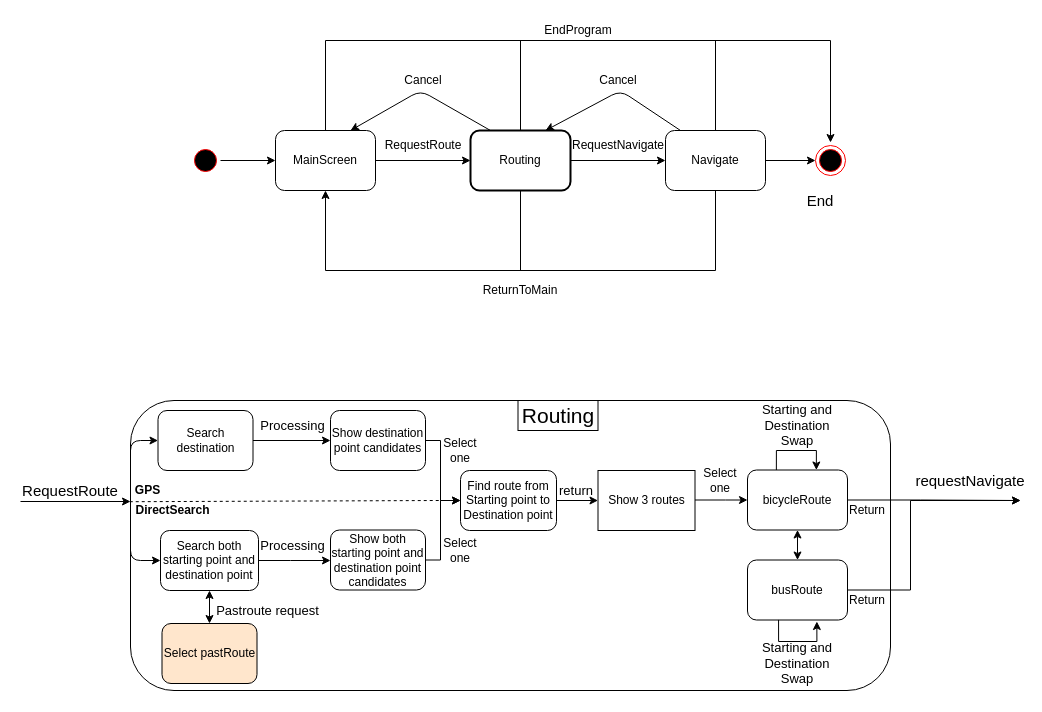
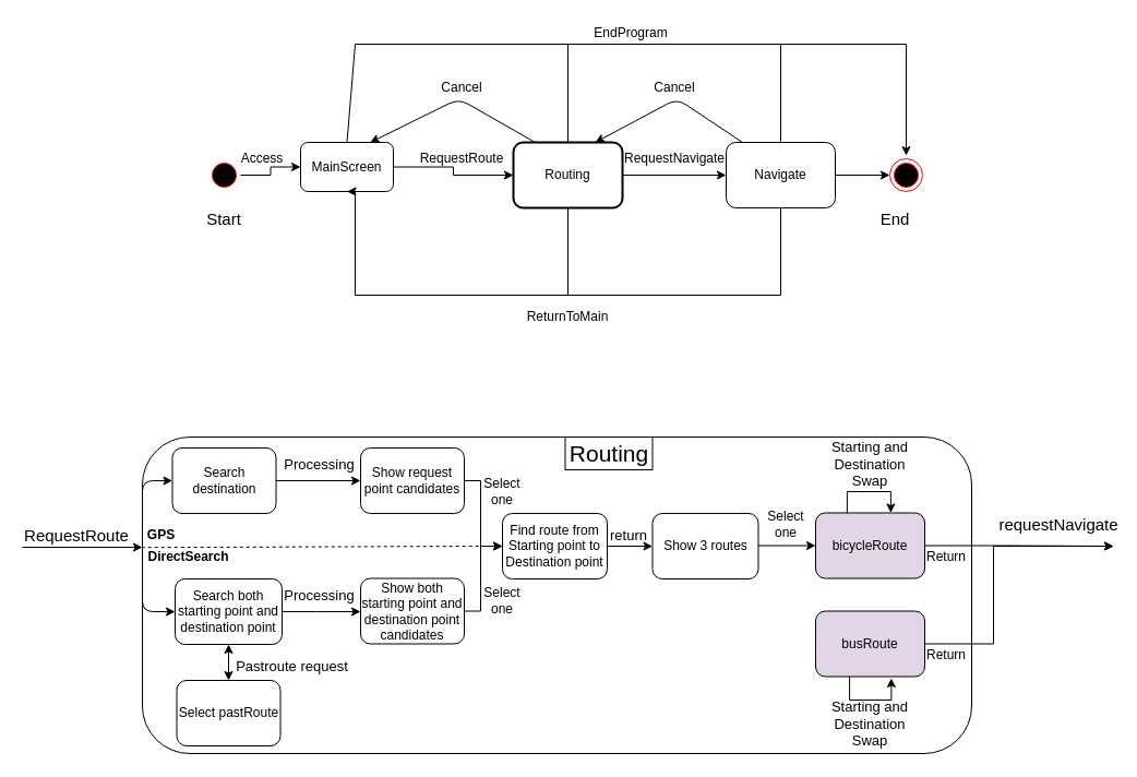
  <mxCell id="0" />
  <mxCell id="1" parent="0" />
  <mxCell id="2" value="" style="rounded=1;whiteSpace=wrap;html=1;" parent="1" vertex="1"><mxGeometry x="130" y="400" width="760" height="290" as="geometry" /></mxCell>
  <mxCell id="3" style="edgeStyle=orthogonalEdgeStyle;rounded=0;orthogonalLoop=1;jettySize=auto;html=1;entryX=0;entryY=0.5;entryDx=0;entryDy=0;" parent="1" source="4" target="6" edge="1"><mxGeometry relative="1" as="geometry"><mxPoint x="270" y="160" as="targetPoint" /></mxGeometry></mxCell>
  <mxCell id="4" value="" style="ellipse;html=1;shape=startState;fillColor=#000000;strokeColor=#ff0000;" parent="1" vertex="1"><mxGeometry x="190" y="145" width="30" height="30" as="geometry" /></mxCell>
  <mxCell id="5" style="edgeStyle=orthogonalEdgeStyle;rounded=0;orthogonalLoop=1;jettySize=auto;html=1;entryX=0;entryY=0.5;entryDx=0;entryDy=0;" parent="1" source="6" target="8" edge="1"><mxGeometry relative="1" as="geometry" /></mxCell>
- <mxCell id="6" value="MainScreen" style="rounded=1;whiteSpace=wrap;html=1;" parent="1" vertex="1"><mxGeometry x="275" y="130" width="100" height="60" as="geometry" /></mxCell>
+ <mxCell id="6" value="MainScreen" style="rounded=1;whiteSpace=wrap;html=1;" parent="1" vertex="1"><mxGeometry x="275" y="130" width="85" height="45" as="geometry" /></mxCell>
  <mxCell id="7" value="" style="edgeStyle=orthogonalEdgeStyle;rounded=0;orthogonalLoop=1;jettySize=auto;html=1;entryX=0;entryY=0.5;entryDx=0;entryDy=0;" parent="1" source="8" target="11" edge="1"><mxGeometry relative="1" as="geometry"><mxPoint x="590" y="160" as="targetPoint" /></mxGeometry></mxCell>
  <mxCell id="8" value="Routing" style="rounded=1;whiteSpace=wrap;html=1;strokeWidth=2;" parent="1" vertex="1"><mxGeometry x="470" y="130" width="100" height="60" as="geometry" /></mxCell>
  <mxCell id="9" value="" style="edgeStyle=orthogonalEdgeStyle;rounded=0;orthogonalLoop=1;jettySize=auto;html=1;entryX=0.5;entryY=1;entryDx=0;entryDy=0;" parent="1" source="11" target="6" edge="1"><mxGeometry relative="1" as="geometry"><mxPoint x="715" y="270" as="targetPoint" /><Array as="points"><mxPoint x="715" y="270" /><mxPoint x="325" y="270" /></Array></mxGeometry></mxCell>
  <mxCell id="10" style="edgeStyle=orthogonalEdgeStyle;rounded=0;orthogonalLoop=1;jettySize=auto;html=1;entryX=0;entryY=0.5;entryDx=0;entryDy=0;" parent="1" source="11" target="13" edge="1"><mxGeometry relative="1" as="geometry" /></mxCell>
  <mxCell id="11" value="Navigate" style="rounded=1;whiteSpace=wrap;html=1;" parent="1" vertex="1"><mxGeometry x="665" y="130" width="100" height="60" as="geometry" /></mxCell>
  <mxCell id="12" value="" style="endArrow=classic;html=1;" parent="1" edge="1"><mxGeometry width="50" height="50" relative="1" as="geometry"><mxPoint x="20" y="501" as="sourcePoint" /><mxPoint x="130" y="501" as="targetPoint" /></mxGeometry></mxCell>
  <mxCell id="13" value="" style="ellipse;html=1;shape=endState;fillColor=#000000;strokeColor=#ff0000;" parent="1" vertex="1"><mxGeometry x="815" y="145" width="30" height="30" as="geometry" /></mxCell>
  <mxCell id="14" value="" style="edgeStyle=orthogonalEdgeStyle;rounded=0;orthogonalLoop=1;jettySize=auto;html=1;fontSize=12;" edge="1" parent="1" source="15" target="67"><mxGeometry relative="1" as="geometry" /></mxCell>
  <mxCell id="15" value="Search destination" style="rounded=1;whiteSpace=wrap;html=1;" parent="1" vertex="1"><mxGeometry x="157.5" y="410" width="95" height="60" as="geometry" /></mxCell>
  <mxCell id="16" value="" style="edgeStyle=orthogonalEdgeStyle;rounded=0;orthogonalLoop=1;jettySize=auto;html=1;entryX=0;entryY=0.5;entryDx=0;entryDy=0;" parent="1" source="17" target="59" edge="1"><mxGeometry relative="1" as="geometry"><mxPoint x="580" y="439.5" as="targetPoint" /></mxGeometry></mxCell>
  <mxCell id="17" value="Find route from Starting point to Destination point" style="rounded=1;whiteSpace=wrap;html=1;" parent="1" vertex="1"><mxGeometry x="460" y="470" width="96" height="60" as="geometry" /></mxCell>
  <mxCell id="18" value="" style="edgeStyle=orthogonalEdgeStyle;rounded=0;orthogonalLoop=1;jettySize=auto;html=1;fontSize=12;" edge="1" parent="1" source="19" target="65"><mxGeometry relative="1" as="geometry"><Array as="points"><mxPoint x="290" y="560" /><mxPoint x="290" y="560" /></Array></mxGeometry></mxCell>
  <mxCell id="19" value="Search both starting point and destination point" style="rounded=1;whiteSpace=wrap;html=1;" parent="1" vertex="1"><mxGeometry y="530" width="98" height="60" as="geometry" x="160" /></mxCell>
  <mxCell id="20" value="GPS" style="text;html=1;strokeColor=none;fillColor=none;align=center;verticalAlign=middle;whiteSpace=wrap;rounded=0;fontStyle=1" parent="1" vertex="1"><mxGeometry x="105" y="480" width="85" height="20" as="geometry" /></mxCell>
  <mxCell id="21" value="" style="endArrow=none;dashed=1;html=1;exitX=-0.001;exitY=0.349;exitDx=0;exitDy=0;exitPerimeter=0;" parent="1" edge="1" source="2"><mxGeometry width="50" height="50" relative="1" as="geometry"><mxPoint x="170" y="500" as="sourcePoint" /><mxPoint x="440" y="500" as="targetPoint" /></mxGeometry></mxCell>
  <mxCell id="22" value="" style="endArrow=classic;html=1;entryX=0;entryY=0.5;entryDx=0;entryDy=0;exitX=0;exitY=0.348;exitDx=0;exitDy=0;exitPerimeter=0;" parent="1" target="19" edge="1" source="2"><mxGeometry width="50" height="50" relative="1" as="geometry"><mxPoint x="170" y="500" as="sourcePoint" /><mxPoint x="285.5" y="590" as="targetPoint" /><Array as="points"><mxPoint x="130" y="560" /></Array></mxGeometry></mxCell>
+ <mxCell id="23" value="Access" style="text;html=1;strokeColor=none;fillColor=none;align=center;verticalAlign=middle;whiteSpace=wrap;rounded=0;" parent="1" vertex="1"><mxGeometry x="220" y="135" width="40" height="20" as="geometry" /></mxCell>
  <mxCell id="24" value="RequestRoute" style="text;html=1;strokeColor=none;fillColor=none;align=center;verticalAlign=middle;whiteSpace=wrap;rounded=0;" parent="1" vertex="1"><mxGeometry x="402.5" y="135" width="40" height="20" as="geometry" /></mxCell>
  <mxCell id="25" value="" style="endArrow=none;html=1;entryX=0.5;entryY=1;entryDx=0;entryDy=0;" parent="1" target="8" edge="1"><mxGeometry width="50" height="50" relative="1" as="geometry"><mxPoint x="520" y="270" as="sourcePoint" /><mxPoint x="525" y="190" as="targetPoint" /></mxGeometry></mxCell>
  <mxCell id="26" value="RequestNavigate" style="text;html=1;strokeColor=none;fillColor=none;align=center;verticalAlign=middle;whiteSpace=wrap;rounded=0;" parent="1" vertex="1"><mxGeometry x="597.5" y="135" width="40" height="20" as="geometry" /></mxCell>
  <mxCell id="27" value="ReturnToMain" style="text;html=1;strokeColor=none;fillColor=none;align=center;verticalAlign=middle;whiteSpace=wrap;rounded=0;" parent="1" vertex="1"><mxGeometry x="500" y="280" width="40" height="20" as="geometry" /></mxCell>
  <mxCell id="28" value="Cancel" style="text;html=1;strokeColor=none;fillColor=none;align=center;verticalAlign=middle;whiteSpace=wrap;rounded=0;" parent="1" vertex="1"><mxGeometry x="597.5" y="70" width="40" height="20" as="geometry" /></mxCell>
  <mxCell id="29" value="" style="endArrow=none;html=1;exitX=0.5;exitY=0;exitDx=0;exitDy=0;" parent="1" source="6" edge="1"><mxGeometry width="50" height="50" relative="1" as="geometry"><mxPoint x="300" y="70" as="sourcePoint" /><mxPoint x="325" y="40" as="targetPoint" /></mxGeometry></mxCell>
  <mxCell id="30" value="" style="endArrow=none;html=1;exitX=0.5;exitY=0;exitDx=0;exitDy=0;" parent="1" source="8" edge="1"><mxGeometry width="50" height="50" relative="1" as="geometry"><mxPoint x="510" y="115" as="sourcePoint" /><mxPoint x="520" y="40" as="targetPoint" /></mxGeometry></mxCell>
  <mxCell id="31" value="" style="endArrow=none;html=1;" parent="1" edge="1"><mxGeometry width="50" height="50" relative="1" as="geometry"><mxPoint x="325" y="40" as="sourcePoint" /><mxPoint x="830" y="40" as="targetPoint" /></mxGeometry></mxCell>
  <mxCell id="32" value="" style="endArrow=none;html=1;" parent="1" edge="1"><mxGeometry width="50" height="50" relative="1" as="geometry"><mxPoint x="715" y="130" as="sourcePoint" /><mxPoint x="715" y="40" as="targetPoint" /></mxGeometry></mxCell>
  <mxCell id="33" value="" style="endArrow=classic;html=1;" parent="1" edge="1"><mxGeometry width="50" height="50" relative="1" as="geometry"><mxPoint x="830" y="40" as="sourcePoint" /><mxPoint x="830" y="142" as="targetPoint" /></mxGeometry></mxCell>
  <mxCell id="34" value="EndProgram" style="text;html=1;strokeColor=none;fillColor=none;align=center;verticalAlign=middle;whiteSpace=wrap;rounded=0;" parent="1" vertex="1"><mxGeometry x="557.5" width="40" height="20" as="geometry" y="20" /></mxCell>
  <mxCell id="35" style="edgeStyle=orthogonalEdgeStyle;rounded=0;orthogonalLoop=1;jettySize=auto;html=1;fontSize=15;" parent="1" source="37" edge="1"><mxGeometry relative="1" as="geometry"><mxPoint x="1020" y="500" as="targetPoint" /><Array as="points"><mxPoint x="920" y="500" /><mxPoint x="920" y="500" /></Array></mxGeometry></mxCell>
  <mxCell id="36" value="" style="edgeStyle=orthogonalEdgeStyle;rounded=0;orthogonalLoop=1;jettySize=auto;html=1;fontSize=13;" parent="1" edge="1"><mxGeometry relative="1" as="geometry"><mxPoint x="815.857" y="469.5" as="targetPoint" /><Array as="points"><mxPoint x="776" y="450" /><mxPoint x="816" y="450" /></Array><mxPoint x="775.857" y="469.5" as="sourcePoint" /></mxGeometry></mxCell>
- <mxCell id="37" value="bicycleRoute" style="rounded=1;whiteSpace=wrap;html=1;" parent="1" vertex="1"><mxGeometry x="747" y="469.5" width="100" height="60" as="geometry" /></mxCell>
+ <mxCell id="37" value="bicycleRoute" style="rounded=1;whiteSpace=wrap;html=1;fillColor=#e1d5e7;" parent="1" vertex="1"><mxGeometry x="747" y="469.5" width="100" height="60" as="geometry" /></mxCell>
  <mxCell id="38" style="edgeStyle=orthogonalEdgeStyle;rounded=0;orthogonalLoop=1;jettySize=auto;html=1;fontSize=15;exitX=1;exitY=0.5;exitDx=0;exitDy=0;" parent="1" source="39" edge="1"><mxGeometry relative="1" as="geometry"><mxPoint x="1020" y="500" as="targetPoint" /><mxPoint x="870" y="589.857" as="sourcePoint" /><Array as="points"><mxPoint x="910" y="590" /><mxPoint x="910" y="500" /></Array></mxGeometry></mxCell>
- <mxCell id="39" value="busRoute" style="rounded=1;whiteSpace=wrap;html=1;" parent="1" vertex="1"><mxGeometry x="747" y="559.5" width="100" height="60" as="geometry" /></mxCell>
- <mxCell id="40" value="" style="endArrow=classic;startArrow=classic;html=1;fontSize=15;entryX=0.5;entryY=1;entryDx=0;entryDy=0;exitX=0.5;exitY=0;exitDx=0;exitDy=0;" parent="1" source="39" target="37" edge="1"><mxGeometry width="50" height="50" relative="1" as="geometry"><mxPoint x="770" y="585" as="sourcePoint" /><mxPoint x="820" y="535" as="targetPoint" /></mxGeometry></mxCell>
+ <mxCell id="39" value="busRoute" style="rounded=1;whiteSpace=wrap;html=1;fillColor=#e1d5e7;" parent="1" vertex="1"><mxGeometry x="747" y="559.5" width="100" height="60" as="geometry" /></mxCell>
  <mxCell id="41" value="Select one" style="text;html=1;strokeColor=none;fillColor=none;align=center;verticalAlign=middle;whiteSpace=wrap;rounded=0;fontSize=12;direction=south;" parent="1" vertex="1"><mxGeometry x="710" y="460" width="20" height="40" as="geometry" /></mxCell>
  <mxCell id="42" value="requestNavigate" style="text;html=1;strokeColor=none;fillColor=none;align=center;verticalAlign=middle;whiteSpace=wrap;rounded=0;fontSize=15;" parent="1" vertex="1"><mxGeometry x="950" y="469.5" width="40" height="20" as="geometry" /></mxCell>
  <mxCell id="43" value="RequestRoute" style="text;html=1;strokeColor=none;fillColor=none;align=center;verticalAlign=middle;whiteSpace=wrap;rounded=0;fontSize=15;" parent="1" vertex="1"><mxGeometry x="50" y="480" width="40" height="20" as="geometry" /></mxCell>
+ <mxCell id="44" value="Start" style="text;html=1;strokeColor=none;fillColor=none;align=center;verticalAlign=middle;whiteSpace=wrap;rounded=0;fontSize=15;" parent="1" vertex="1"><mxGeometry x="185" y="190" width="40" height="20" as="geometry" /></mxCell>
  <mxCell id="45" value="End" style="text;html=1;strokeColor=none;fillColor=none;align=center;verticalAlign=middle;whiteSpace=wrap;rounded=0;fontSize=15;" parent="1" vertex="1"><mxGeometry x="800" y="190" width="40" height="20" as="geometry" /></mxCell>
  <mxCell id="46" value="" style="rounded=0;whiteSpace=wrap;html=1;strokeWidth=1;fontSize=15;" parent="1" vertex="1"><mxGeometry x="517.5" y="400" width="80" height="30" as="geometry" /></mxCell>
  <mxCell id="47" value="Routing" style="text;html=1;strokeColor=none;fillColor=none;align=center;verticalAlign=middle;whiteSpace=wrap;rounded=0;fontSize=21;" parent="1" vertex="1"><mxGeometry x="537.5" y="405" width="40" height="20" as="geometry" /></mxCell>
- <mxCell id="48" value="Select pastRoute" style="rounded=1;whiteSpace=wrap;html=1;fillColor=#ffe6cc;" parent="1" vertex="1"><mxGeometry x="161.5" y="623" width="95" height="60" as="geometry" /></mxCell>
+ <mxCell id="48" value="Select pastRoute" style="rounded=1;whiteSpace=wrap;html=1;" parent="1" vertex="1"><mxGeometry x="161.5" y="623" width="95" height="60" as="geometry" /></mxCell>
  <mxCell id="49" value="Select one" style="text;html=1;strokeColor=none;fillColor=none;align=center;verticalAlign=middle;whiteSpace=wrap;rounded=0;fontSize=12;" parent="1" vertex="1"><mxGeometry x="440" y="440" width="40" height="20" as="geometry" /></mxCell>
  <mxCell id="50" value="return&lt;span style=&quot;font-family: &amp;#34;helvetica&amp;#34; , &amp;#34;arial&amp;#34; , sans-serif ; font-size: 0px ; white-space: nowrap&quot;&gt;%3CmxGraphModel%3E%3Croot%3E%3CmxCell%20id%3D%220%22%2F%3E%3CmxCell%20id%3D%221%22%20parent%3D%220%22%2F%3E%3CmxCell%20id%3D%222%22%20value%3D%22selectDstn()%22%20style%3D%22rounded%3D1%3BwhiteSpace%3Dwrap%3Bhtml%3D1%3B%22%20vertex%3D%221%22%20parent%3D%221%22%3E%3CmxGeometry%20x%3D%22160%22%20y%3D%22669.5%22%20width%3D%22100%22%20height%3D%2260%22%20as%3D%22geometry%22%2F%3E%3C%2FmxCell%3E%3C%2Froot%3E%3C%2FmxGraphModel%3E&lt;/span&gt;" style="text;html=1;strokeColor=none;fillColor=none;align=center;verticalAlign=middle;whiteSpace=wrap;rounded=0;fontSize=13;" parent="1" vertex="1"><mxGeometry x="556" y="479.5" width="40" height="20" as="geometry" /></mxCell>
  <mxCell id="51" value="Pastroute request" style="text;html=1;strokeColor=none;fillColor=none;align=center;verticalAlign=middle;whiteSpace=wrap;rounded=0;fontSize=13;" parent="1" vertex="1"><mxGeometry x="205" y="600" width="125" height="20" as="geometry" /></mxCell>
  <mxCell id="52" value="" style="endArrow=classic;html=1;entryX=0.75;entryY=0;entryDx=0;entryDy=0;" parent="1" target="6" edge="1"><mxGeometry width="50" height="50" relative="1" as="geometry"><mxPoint x="490" y="130" as="sourcePoint" /><mxPoint x="540" y="80" as="targetPoint" /><Array as="points"><mxPoint x="420" y="90" /></Array></mxGeometry></mxCell>
  <mxCell id="53" value="" style="endArrow=classic;html=1;entryX=0.75;entryY=0;entryDx=0;entryDy=0;exitX=0.15;exitY=0;exitDx=0;exitDy=0;exitPerimeter=0;" parent="1" source="11" target="8" edge="1"><mxGeometry width="50" height="50" relative="1" as="geometry"><mxPoint x="693.5" y="130" as="sourcePoint" /><mxPoint x="743.5" y="80" as="targetPoint" /><Array as="points"><mxPoint x="620" y="90" /></Array></mxGeometry></mxCell>
  <mxCell id="54" value="Cancel" style="text;html=1;strokeColor=none;fillColor=none;align=center;verticalAlign=middle;whiteSpace=wrap;rounded=0;" parent="1" vertex="1"><mxGeometry x="402.5" y="70" width="40" height="20" as="geometry" /></mxCell>
  <mxCell id="55" value="Starting and Destination Swap" style="text;html=1;strokeColor=none;fillColor=none;align=center;verticalAlign=middle;whiteSpace=wrap;rounded=0;fontSize=13;" parent="1" vertex="1"><mxGeometry x="760" y="653" width="74" height="20" as="geometry" /></mxCell>
  <mxCell id="56" value="" style="edgeStyle=orthogonalEdgeStyle;rounded=0;orthogonalLoop=1;jettySize=auto;html=1;fontSize=13;exitX=0.316;exitY=0.974;exitDx=0;exitDy=0;exitPerimeter=0;" parent="1" edge="1"><mxGeometry relative="1" as="geometry"><mxPoint x="778.071" y="619.429" as="sourcePoint" /><mxPoint x="816.357" y="621" as="targetPoint" /><Array as="points"><mxPoint x="778.5" y="641" /><mxPoint x="816.5" y="641" /></Array></mxGeometry></mxCell>
  <mxCell id="57" value="Starting and Destination Swap" style="text;html=1;strokeColor=none;fillColor=none;align=center;verticalAlign=middle;whiteSpace=wrap;rounded=0;fontSize=13;" parent="1" vertex="1"><mxGeometry x="760" y="415" width="74" height="20" as="geometry" /></mxCell>
  <mxCell id="58" style="edgeStyle=orthogonalEdgeStyle;rounded=0;orthogonalLoop=1;jettySize=auto;html=1;entryX=0;entryY=0.5;entryDx=0;entryDy=0;" parent="1" source="59" target="37" edge="1"><mxGeometry relative="1" as="geometry"><Array as="points"><mxPoint x="725" y="500" /></Array></mxGeometry></mxCell>
- <mxCell id="59" value="Show 3 routes" style="whiteSpace=wrap;html=1;rounded=0;" parent="1" vertex="1"><mxGeometry x="597.5" y="470" width="97" height="60" as="geometry" /></mxCell>
+ <mxCell id="59" value="Show 3 routes" style="rounded=1;whiteSpace=wrap;html=1;" parent="1" vertex="1"><mxGeometry x="597.5" y="470" width="97" height="60" as="geometry" /></mxCell>
  <mxCell id="60" value="Return" style="text;html=1;strokeColor=none;fillColor=none;align=center;verticalAlign=middle;whiteSpace=wrap;rounded=0;" parent="1" vertex="1"><mxGeometry x="847" y="500" width="40" height="20" as="geometry" /></mxCell>
  <mxCell id="61" value="Return" style="text;html=1;strokeColor=none;fillColor=none;align=center;verticalAlign=middle;whiteSpace=wrap;rounded=0;" parent="1" vertex="1"><mxGeometry x="847" y="590" width="40" height="20" as="geometry" /></mxCell>
  <mxCell id="62" value="" style="endArrow=classic;startArrow=classic;html=1;exitX=0.5;exitY=0;exitDx=0;exitDy=0;" parent="1" source="48" target="19" edge="1"><mxGeometry width="50" height="50" relative="1" as="geometry"><mxPoint x="287" y="640" as="sourcePoint" /><mxPoint x="337" y="590" as="targetPoint" /></mxGeometry></mxCell>
  <mxCell id="63" value="DirectSearch" style="text;html=1;strokeColor=none;fillColor=none;align=center;verticalAlign=middle;whiteSpace=wrap;rounded=0;fontStyle=1" parent="1" vertex="1"><mxGeometry x="130" y="500" width="85" height="20" as="geometry" /></mxCell>
  <mxCell id="64" style="edgeStyle=orthogonalEdgeStyle;rounded=0;orthogonalLoop=1;jettySize=auto;html=1;entryX=0;entryY=0.5;entryDx=0;entryDy=0;fontSize=12;" edge="1" parent="1" source="65" target="17"><mxGeometry relative="1" as="geometry"><Array as="points"><mxPoint x="440" y="559" /><mxPoint x="440" y="500" /></Array></mxGeometry></mxCell>
  <mxCell id="65" value="Show both starting point and destination point candidates" style="rounded=1;whiteSpace=wrap;html=1;" vertex="1" parent="1"><mxGeometry x="330" y="529.5" width="95" height="60" as="geometry" /></mxCell>
  <mxCell id="66" style="edgeStyle=orthogonalEdgeStyle;rounded=0;orthogonalLoop=1;jettySize=auto;html=1;entryX=0;entryY=0.5;entryDx=0;entryDy=0;fontSize=12;" edge="1" parent="1" source="67" target="17"><mxGeometry relative="1" as="geometry"><Array as="points"><mxPoint x="440" y="440" /><mxPoint x="440" y="500" /></Array></mxGeometry></mxCell>
- <mxCell id="67" value="Show destination point candidates" style="rounded=1;whiteSpace=wrap;html=1;" vertex="1" parent="1"><mxGeometry x="330" y="410" width="95" height="60" as="geometry" /></mxCell>
+ <mxCell id="67" value="Show request point candidates" style="rounded=1;whiteSpace=wrap;html=1;" vertex="1" parent="1"><mxGeometry x="330" y="410" width="95" height="60" as="geometry" /></mxCell>
  <mxCell id="68" value="Select one" style="text;html=1;strokeColor=none;fillColor=none;align=center;verticalAlign=middle;whiteSpace=wrap;rounded=0;fontSize=12;" vertex="1" parent="1"><mxGeometry x="440" y="540" width="40" height="20" as="geometry" /></mxCell>
  <mxCell id="69" value="Processing" style="text;html=1;strokeColor=none;fillColor=none;align=center;verticalAlign=middle;whiteSpace=wrap;rounded=0;fontSize=13;" vertex="1" parent="1"><mxGeometry x="230" y="535" width="125" height="20" as="geometry" /></mxCell>
  <mxCell id="70" value="Processing" style="text;html=1;strokeColor=none;fillColor=none;align=center;verticalAlign=middle;whiteSpace=wrap;rounded=0;fontSize=13;" vertex="1" parent="1"><mxGeometry x="230" y="415" width="125" height="20" as="geometry" /></mxCell>
  <mxCell id="71" value="" style="endArrow=classic;html=1;fontSize=12;entryX=0;entryY=0.5;entryDx=0;entryDy=0;" edge="1" parent="1" target="15"><mxGeometry width="50" height="50" relative="1" as="geometry"><mxPoint x="130" y="500" as="sourcePoint" /><mxPoint x="180" y="450" as="targetPoint" /><Array as="points"><mxPoint x="130" y="440" /></Array></mxGeometry></mxCell>
